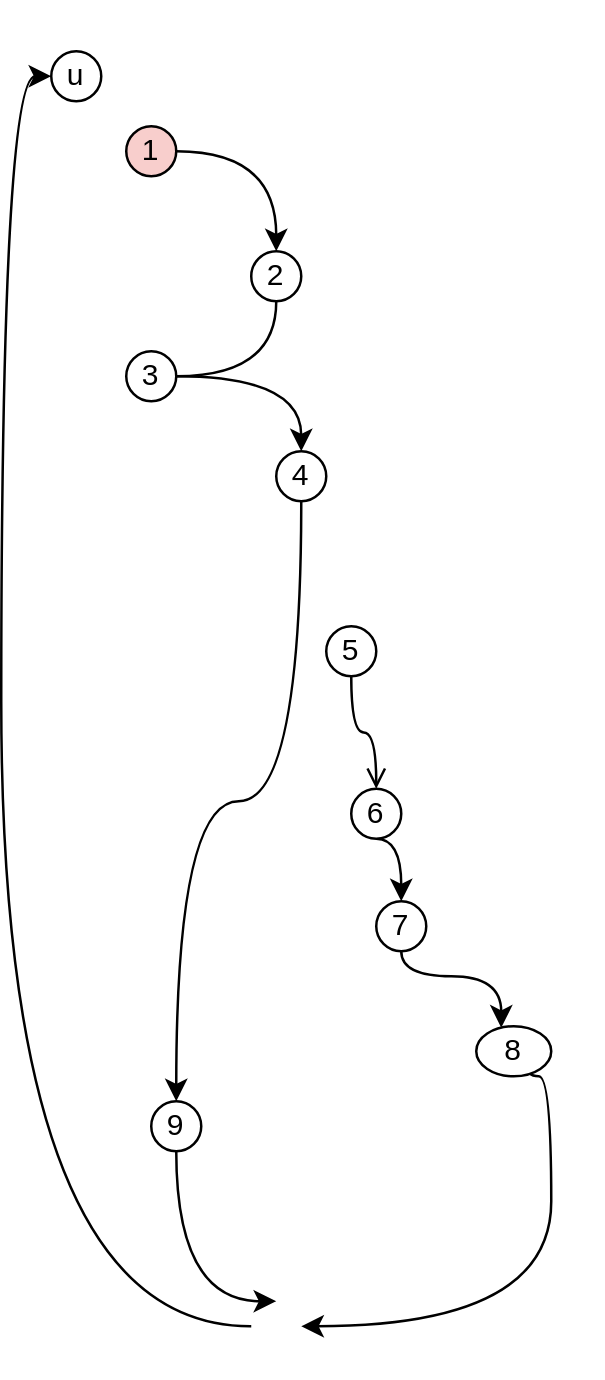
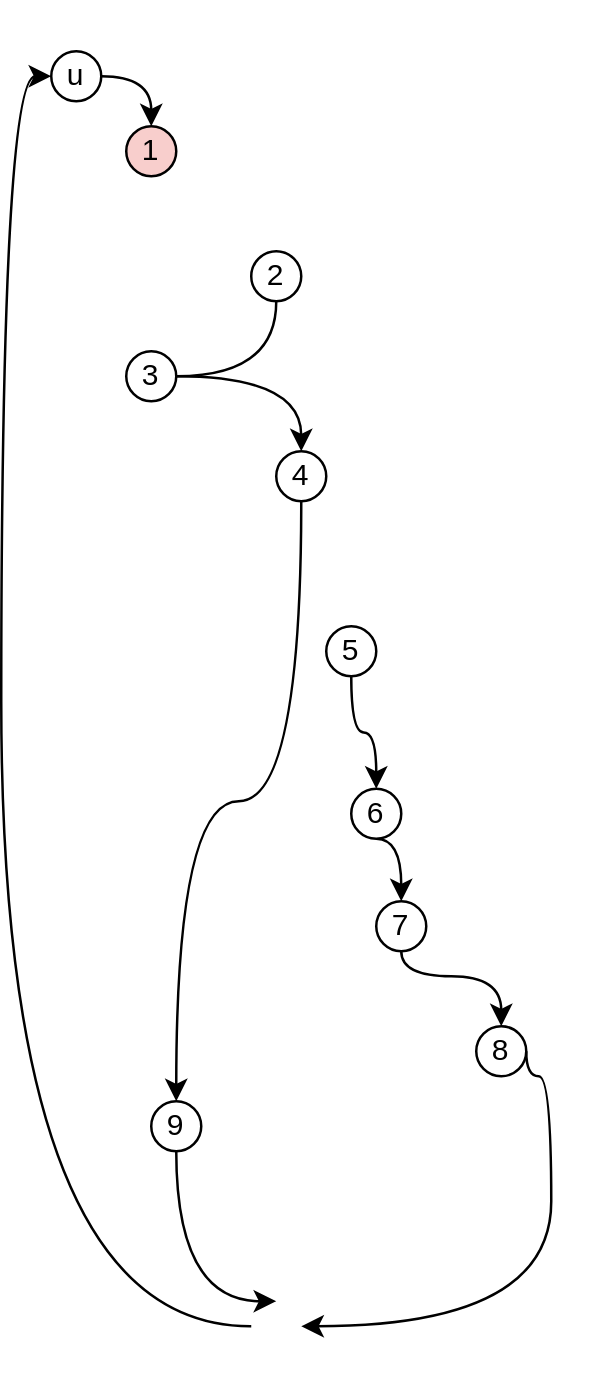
  <mxCell id="0" />
  <mxCell id="1" parent="0" />
+ <mxCell id="2" style="edgeStyle=orthogonalEdgeStyle;orthogonalLoop=1;jettySize=auto;html=1;exitX=1;exitY=0.5;exitDx=0;exitDy=0;entryX=0.5;entryY=0;entryDx=0;entryDy=0;curved=1;" edge="1" parent="1" source="3" target="5"><mxGeometry relative="1" as="geometry" /></mxCell>
  <mxCell id="3" value="u" style="ellipse;whiteSpace=wrap;html=1;aspect=fixed;" vertex="1" parent="1"><mxGeometry x="20" y="20" width="20" height="20" as="geometry" /></mxCell>
- <mxCell id="4" style="edgeStyle=orthogonalEdgeStyle;orthogonalLoop=1;jettySize=auto;html=1;exitX=1;exitY=0.5;exitDx=0;exitDy=0;curved=1;" edge="1" parent="1" source="5" target="9"><mxGeometry relative="1" as="geometry" /></mxCell>
  <mxCell id="5" value="1" style="ellipse;whiteSpace=wrap;html=1;aspect=fixed;fillColor=#f8cecc;" vertex="1" parent="1"><mxGeometry x="50" y="50" width="20" height="20" as="geometry" /></mxCell>
  <mxCell id="6" style="edgeStyle=orthogonalEdgeStyle;orthogonalLoop=1;jettySize=auto;html=1;exitX=1;exitY=0.5;exitDx=0;exitDy=0;curved=1;" edge="1" parent="1" source="7" target="11"><mxGeometry relative="1" as="geometry" /></mxCell>
  <mxCell id="7" value="3" style="ellipse;whiteSpace=wrap;html=1;aspect=fixed;" vertex="1" parent="1"><mxGeometry x="50" y="140" width="20" height="20" as="geometry" /></mxCell>
  <mxCell id="8" style="edgeStyle=orthogonalEdgeStyle;orthogonalLoop=1;jettySize=auto;html=1;exitX=0.5;exitY=1;exitDx=0;exitDy=0;curved=1;entryX=1;entryY=0.5;entryDx=0;entryDy=0;endArrow=none;" edge="1" parent="1" source="9" target="7"><mxGeometry relative="1" as="geometry"><mxPoint x="60" y="130" as="targetPoint" /></mxGeometry></mxCell>
  <mxCell id="9" value="2" style="ellipse;whiteSpace=wrap;html=1;aspect=fixed;" vertex="1" parent="1"><mxGeometry x="100" y="100" width="20" height="20" as="geometry" /></mxCell>
  <mxCell id="10" style="edgeStyle=orthogonalEdgeStyle;orthogonalLoop=1;jettySize=auto;html=1;exitX=0.5;exitY=1;exitDx=0;exitDy=0;curved=1;" edge="1" parent="1" source="11" target="21"><mxGeometry relative="1" as="geometry" /></mxCell>
  <mxCell id="11" value="4" style="ellipse;whiteSpace=wrap;html=1;aspect=fixed;" vertex="1" parent="1"><mxGeometry x="110" y="180" width="20" height="20" as="geometry" /></mxCell>
- <mxCell id="12" style="edgeStyle=orthogonalEdgeStyle;orthogonalLoop=1;jettySize=auto;html=1;exitX=0.5;exitY=1;exitDx=0;exitDy=0;entryX=0.5;entryY=0;entryDx=0;entryDy=0;curved=1;endArrow=open;" edge="1" parent="1" source="13" target="15"><mxGeometry relative="1" as="geometry" /></mxCell>
+ <mxCell id="12" style="edgeStyle=orthogonalEdgeStyle;orthogonalLoop=1;jettySize=auto;html=1;exitX=0.5;exitY=1;exitDx=0;exitDy=0;entryX=0.5;entryY=0;entryDx=0;entryDy=0;curved=1;" edge="1" parent="1" source="13" target="15"><mxGeometry relative="1" as="geometry" /></mxCell>
  <mxCell id="13" value="5" style="ellipse;whiteSpace=wrap;html=1;aspect=fixed;" vertex="1" parent="1"><mxGeometry x="130" y="250" width="20" height="20" as="geometry" /></mxCell>
  <mxCell id="14" style="edgeStyle=orthogonalEdgeStyle;orthogonalLoop=1;jettySize=auto;html=1;exitX=0.5;exitY=1;exitDx=0;exitDy=0;entryX=0.5;entryY=0;entryDx=0;entryDy=0;curved=1;" edge="1" parent="1" source="15" target="17"><mxGeometry relative="1" as="geometry" /></mxCell>
  <mxCell id="15" value="6" style="ellipse;whiteSpace=wrap;html=1;aspect=fixed;" vertex="1" parent="1"><mxGeometry x="140" y="315" width="20" height="20" as="geometry" /></mxCell>
  <mxCell id="16" style="edgeStyle=orthogonalEdgeStyle;orthogonalLoop=1;jettySize=auto;html=1;exitX=0.5;exitY=1;exitDx=0;exitDy=0;curved=1;" edge="1" parent="1" source="17" target="19"><mxGeometry relative="1" as="geometry"><Array as="points"><mxPoint x="160" y="390" /><mxPoint x="200" y="390" /></Array></mxGeometry></mxCell>
  <mxCell id="17" value="7" style="ellipse;whiteSpace=wrap;html=1;aspect=fixed;" vertex="1" parent="1"><mxGeometry x="150" y="360" width="20" height="20" as="geometry" /></mxCell>
  <mxCell id="18" style="edgeStyle=orthogonalEdgeStyle;orthogonalLoop=1;jettySize=auto;html=1;exitX=1;exitY=0.5;exitDx=0;exitDy=0;curved=1;" edge="1" parent="1" source="19"><mxGeometry relative="1" as="geometry"><mxPoint x="120" y="530" as="targetPoint" /><Array as="points"><mxPoint x="210" y="430" /><mxPoint x="220" y="430" /><mxPoint x="220" y="530" /></Array></mxGeometry></mxCell>
- <mxCell id="19" value="8" style="ellipse;whiteSpace=wrap;html=1;aspect=fixed;" vertex="1" parent="1"><mxGeometry x="190" y="410" width="30" height="20" as="geometry" /></mxCell>
+ <mxCell id="19" value="8" style="ellipse;whiteSpace=wrap;html=1;aspect=fixed;" vertex="1" parent="1"><mxGeometry x="190" y="410" width="20" height="20" as="geometry" /></mxCell>
  <mxCell id="20" style="edgeStyle=orthogonalEdgeStyle;orthogonalLoop=1;jettySize=auto;html=1;exitX=0.5;exitY=1;exitDx=0;exitDy=0;curved=1;entryX=0.5;entryY=0;entryDx=0;entryDy=0;" edge="1" parent="1" source="21"><mxGeometry relative="1" as="geometry"><mxPoint x="110" y="520" as="targetPoint" /><Array as="points"><mxPoint x="70" y="520" /></Array></mxGeometry></mxCell>
  <mxCell id="21" value="9" style="ellipse;whiteSpace=wrap;html=1;aspect=fixed;" vertex="1" parent="1"><mxGeometry x="60" y="440" width="20" height="20" as="geometry" /></mxCell>
  <mxCell id="22" style="edgeStyle=orthogonalEdgeStyle;orthogonalLoop=1;jettySize=auto;html=1;exitX=0;exitY=0.5;exitDx=0;exitDy=0;entryX=0;entryY=0.5;entryDx=0;entryDy=0;curved=1;" edge="1" parent="1" target="3"><mxGeometry relative="1" as="geometry"><mxPoint x="100" y="530" as="sourcePoint" /></mxGeometry></mxCell>
